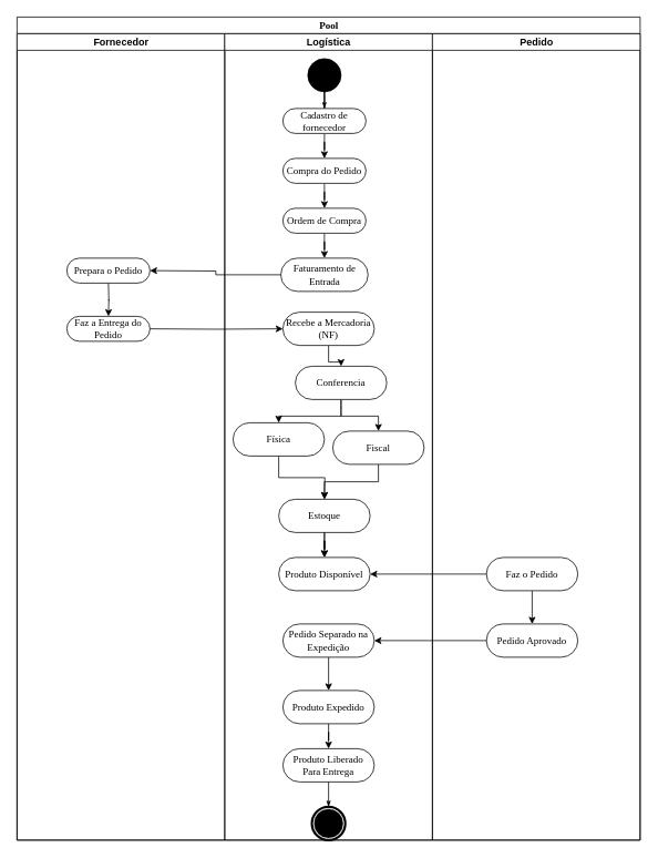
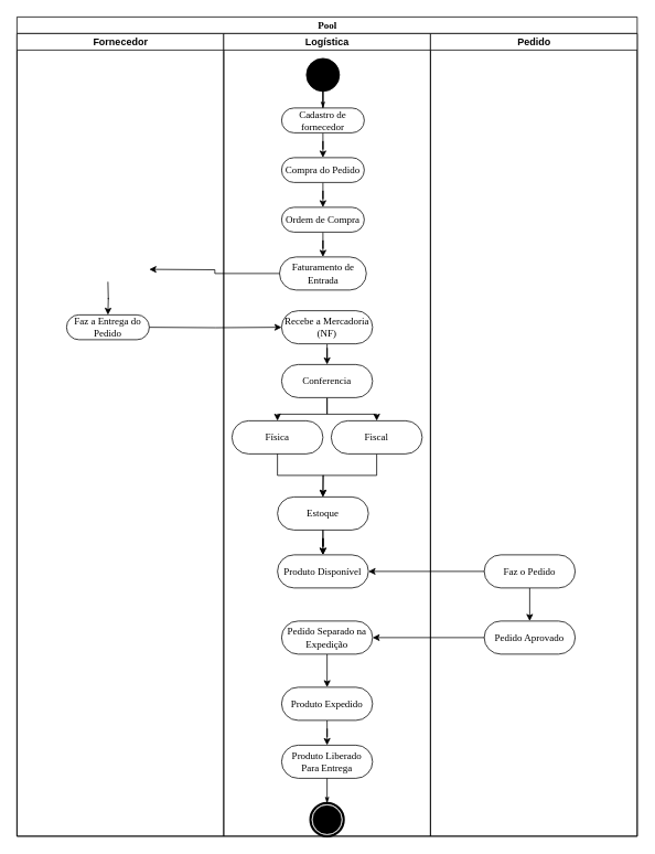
  <mxCell id="0" />
  <mxCell id="1" parent="0" />
  <mxCell id="2" value="Pool" style="swimlane;html=1;childLayout=stackLayout;startSize=20;rounded=0;shadow=0;comic=0;labelBackgroundColor=none;strokeWidth=1;fontFamily=Verdana;fontSize=12;align=center;" parent="1" vertex="1"><mxGeometry x="20" y="20" width="750" height="990" as="geometry" /></mxCell>
  <mxCell id="3" value="Fornecedor" style="swimlane;html=1;startSize=20;" parent="2" vertex="1"><mxGeometry y="20" width="250" height="970" as="geometry" /></mxCell>
  <mxCell id="4" style="edgeStyle=orthogonalEdgeStyle;rounded=0;orthogonalLoop=1;jettySize=auto;html=1;" parent="3" edge="1"><mxGeometry relative="1" as="geometry"><mxPoint x="110" y="300" as="sourcePoint" /><mxPoint x="110" y="340" as="targetPoint" /></mxGeometry></mxCell>
  <mxCell id="5" value="Faz a Entrega do Pedido" style="rounded=1;whiteSpace=wrap;html=1;shadow=0;comic=0;labelBackgroundColor=none;strokeWidth=1;fontFamily=Verdana;fontSize=12;align=center;arcSize=50;" parent="3" vertex="1"><mxGeometry x="60" y="340" width="100" height="30" as="geometry" /></mxCell>
- <mxCell id="6" value="Prepara o Pedido" style="rounded=1;whiteSpace=wrap;html=1;shadow=0;comic=0;labelBackgroundColor=none;strokeWidth=1;fontFamily=Verdana;fontSize=12;align=center;arcSize=50;" parent="3" vertex="1"><mxGeometry x="60" y="270" width="100" height="30" as="geometry" /></mxCell>
  <mxCell id="7" style="edgeStyle=orthogonalEdgeStyle;rounded=0;orthogonalLoop=1;jettySize=auto;html=1;entryX=0;entryY=0.5;entryDx=0;entryDy=0;" parent="2" target="22" edge="1"><mxGeometry relative="1" as="geometry"><mxPoint x="160" y="375" as="sourcePoint" /></mxGeometry></mxCell>
  <mxCell id="8" value="Logística" style="swimlane;html=1;startSize=20;" parent="2" vertex="1"><mxGeometry x="250" y="20" width="250" height="970" as="geometry" /></mxCell>
  <mxCell id="9" style="edgeStyle=orthogonalEdgeStyle;rounded=0;orthogonalLoop=1;jettySize=auto;html=1;" parent="8" source="16" target="15" edge="1"><mxGeometry relative="1" as="geometry" /></mxCell>
  <mxCell id="10" style="edgeStyle=orthogonalEdgeStyle;rounded=0;orthogonalLoop=1;jettySize=auto;html=1;entryX=0.5;entryY=0;entryDx=0;entryDy=0;" parent="8" source="12" target="32" edge="1"><mxGeometry relative="1" as="geometry" /></mxCell>
  <mxCell id="11" style="edgeStyle=orthogonalEdgeStyle;rounded=0;orthogonalLoop=1;jettySize=auto;html=1;entryX=0.5;entryY=0;entryDx=0;entryDy=0;" parent="8" source="12" target="23" edge="1"><mxGeometry relative="1" as="geometry" /></mxCell>
- <mxCell id="12" value="Conferencia" style="rounded=1;whiteSpace=wrap;html=1;shadow=0;comic=0;labelBackgroundColor=none;strokeWidth=1;fontFamily=Verdana;fontSize=12;align=center;arcSize=50;" parent="8" vertex="1"><mxGeometry x="85" y="400" width="110" height="40" as="geometry" /></mxCell>
+ <mxCell id="12" value="Conferencia" style="rounded=1;whiteSpace=wrap;html=1;shadow=0;comic=0;labelBackgroundColor=none;strokeWidth=1;fontFamily=Verdana;fontSize=12;align=center;arcSize=50;" parent="8" vertex="1"><mxGeometry x="70" y="400" width="110" height="40" as="geometry" /></mxCell>
  <mxCell id="13" value="" style="ellipse;whiteSpace=wrap;html=1;rounded=0;shadow=0;comic=0;labelBackgroundColor=none;strokeWidth=1;fillColor=#000000;fontFamily=Verdana;fontSize=12;align=center;" parent="8" vertex="1"><mxGeometry x="100" y="30" width="40" height="40" as="geometry" /></mxCell>
  <mxCell id="14" style="edgeStyle=orthogonalEdgeStyle;rounded=0;orthogonalLoop=1;jettySize=auto;html=1;" parent="8" source="15" target="20" edge="1"><mxGeometry relative="1" as="geometry" /></mxCell>
  <mxCell id="15" value="Ordem de Compra" style="rounded=1;whiteSpace=wrap;html=1;shadow=0;comic=0;labelBackgroundColor=none;strokeWidth=1;fontFamily=Verdana;fontSize=12;align=center;arcSize=50;" parent="8" vertex="1"><mxGeometry x="70" y="210" width="100" height="30" as="geometry" /></mxCell>
  <mxCell id="16" value="Compra do Pedido" style="rounded=1;whiteSpace=wrap;html=1;shadow=0;comic=0;labelBackgroundColor=none;strokeWidth=1;fontFamily=Verdana;fontSize=12;align=center;arcSize=50;" parent="8" vertex="1"><mxGeometry x="70" y="150" width="100" height="30" as="geometry" /></mxCell>
  <mxCell id="17" style="edgeStyle=orthogonalEdgeStyle;rounded=0;orthogonalLoop=1;jettySize=auto;html=1;" parent="8" source="18" target="16" edge="1"><mxGeometry relative="1" as="geometry" /></mxCell>
  <mxCell id="18" value="Cadastro de fornecedor" style="rounded=1;whiteSpace=wrap;html=1;shadow=0;comic=0;labelBackgroundColor=none;strokeWidth=1;fontFamily=Verdana;fontSize=12;align=center;arcSize=50;" parent="8" vertex="1"><mxGeometry x="70" y="90" width="100" height="30" as="geometry" /></mxCell>
  <mxCell id="19" style="edgeStyle=orthogonalEdgeStyle;rounded=0;html=1;labelBackgroundColor=none;startArrow=none;startFill=0;startSize=5;endArrow=classicThin;endFill=1;endSize=5;jettySize=auto;orthogonalLoop=1;strokeWidth=1;fontFamily=Verdana;fontSize=12" parent="8" source="13" target="18" edge="1"><mxGeometry relative="1" as="geometry" /></mxCell>
  <mxCell id="20" value="Faturamento de Entrada" style="rounded=1;whiteSpace=wrap;html=1;shadow=0;comic=0;labelBackgroundColor=none;strokeWidth=1;fontFamily=Verdana;fontSize=12;align=center;arcSize=50;" parent="8" vertex="1"><mxGeometry x="67.5" y="270" width="105" height="40" as="geometry" /></mxCell>
  <mxCell id="21" style="edgeStyle=orthogonalEdgeStyle;rounded=0;orthogonalLoop=1;jettySize=auto;html=1;entryX=0.5;entryY=0;entryDx=0;entryDy=0;" parent="8" source="22" target="12" edge="1"><mxGeometry relative="1" as="geometry" /></mxCell>
  <mxCell id="22" value="Recebe a Mercadoria (NF)" style="rounded=1;whiteSpace=wrap;html=1;shadow=0;comic=0;labelBackgroundColor=none;strokeWidth=1;fontFamily=Verdana;fontSize=12;align=center;arcSize=50;" parent="8" vertex="1"><mxGeometry x="70" y="335" width="110" height="40" as="geometry" /></mxCell>
  <mxCell id="23" value="Física" style="rounded=1;whiteSpace=wrap;html=1;shadow=0;comic=0;labelBackgroundColor=none;strokeWidth=1;fontFamily=Verdana;fontSize=12;align=center;arcSize=50;" parent="8" vertex="1"><mxGeometry x="10" y="468" width="110" height="40" as="geometry" /></mxCell>
  <mxCell id="24" value="Estoque" style="rounded=1;whiteSpace=wrap;html=1;shadow=0;comic=0;labelBackgroundColor=none;strokeWidth=1;fontFamily=Verdana;fontSize=12;align=center;arcSize=50;" vertex="1" parent="8"><mxGeometry x="65" y="560" width="110" height="40" as="geometry" /></mxCell>
  <mxCell id="25" style="edgeStyle=orthogonalEdgeStyle;rounded=0;orthogonalLoop=1;jettySize=auto;html=1;exitX=0.5;exitY=1;exitDx=0;exitDy=0;" edge="1" parent="8" source="32" target="24"><mxGeometry relative="1" as="geometry" /></mxCell>
  <mxCell id="26" style="edgeStyle=orthogonalEdgeStyle;rounded=0;orthogonalLoop=1;jettySize=auto;html=1;entryX=0.5;entryY=0;entryDx=0;entryDy=0;" edge="1" parent="8" source="27" target="29"><mxGeometry relative="1" as="geometry" /></mxCell>
  <mxCell id="27" value="Pedido Separado na Expedição" style="rounded=1;whiteSpace=wrap;html=1;shadow=0;comic=0;labelBackgroundColor=none;strokeWidth=1;fontFamily=Verdana;fontSize=12;align=center;arcSize=50;" vertex="1" parent="8"><mxGeometry x="70" y="710" width="110" height="40" as="geometry" /></mxCell>
  <mxCell id="28" style="edgeStyle=orthogonalEdgeStyle;rounded=0;orthogonalLoop=1;jettySize=auto;html=1;" edge="1" parent="8" source="29" target="30"><mxGeometry relative="1" as="geometry" /></mxCell>
  <mxCell id="29" value="Produto Expedido" style="rounded=1;whiteSpace=wrap;html=1;shadow=0;comic=0;labelBackgroundColor=none;strokeWidth=1;fontFamily=Verdana;fontSize=12;align=center;arcSize=50;" vertex="1" parent="8"><mxGeometry x="70" y="790" width="110" height="40" as="geometry" /></mxCell>
  <mxCell id="30" value="Produto Liberado Para Entrega" style="rounded=1;whiteSpace=wrap;html=1;shadow=0;comic=0;labelBackgroundColor=none;strokeWidth=1;fontFamily=Verdana;fontSize=12;align=center;arcSize=50;" vertex="1" parent="8"><mxGeometry x="70" y="860" width="110" height="40" as="geometry" /></mxCell>
  <mxCell id="31" value="" style="shape=mxgraph.bpmn.shape;html=1;verticalLabelPosition=bottom;labelBackgroundColor=#ffffff;verticalAlign=top;perimeter=ellipsePerimeter;outline=end;symbol=terminate;rounded=0;shadow=0;comic=0;strokeWidth=1;fontFamily=Verdana;fontSize=12;align=center;" parent="8" vertex="1"><mxGeometry x="105" y="930" width="40" height="40" as="geometry" /></mxCell>
- <mxCell id="32" value="Fiscal" style="rounded=1;whiteSpace=wrap;html=1;shadow=0;comic=0;labelBackgroundColor=none;strokeWidth=1;fontFamily=Verdana;fontSize=12;align=center;arcSize=50;" parent="8" vertex="1"><mxGeometry x="130" y="478" width="110" height="40" as="geometry" /></mxCell>
+ <mxCell id="32" value="Fiscal" style="rounded=1;whiteSpace=wrap;html=1;shadow=0;comic=0;labelBackgroundColor=none;strokeWidth=1;fontFamily=Verdana;fontSize=12;align=center;arcSize=50;" parent="8" vertex="1"><mxGeometry x="130" y="468" width="110" height="40" as="geometry" /></mxCell>
  <mxCell id="33" style="edgeStyle=none;rounded=0;html=1;labelBackgroundColor=none;startArrow=none;startFill=0;startSize=5;endArrow=classicThin;endFill=1;endSize=5;jettySize=auto;orthogonalLoop=1;strokeWidth=1;fontFamily=Verdana;fontSize=12;exitX=0.5;exitY=1;exitDx=0;exitDy=0;" parent="8" source="30" target="31" edge="1"><mxGeometry relative="1" as="geometry"><mxPoint x="370" y="890" as="sourcePoint" /></mxGeometry></mxCell>
  <mxCell id="34" style="edgeStyle=orthogonalEdgeStyle;rounded=0;orthogonalLoop=1;jettySize=auto;html=1;" parent="2" source="20" edge="1"><mxGeometry relative="1" as="geometry"><mxPoint x="160" y="305" as="targetPoint" /></mxGeometry></mxCell>
  <mxCell id="35" value="Pedido" style="swimlane;html=1;startSize=20;" parent="2" vertex="1"><mxGeometry x="500" y="20" width="250" height="970" as="geometry" /></mxCell>
  <mxCell id="36" style="edgeStyle=orthogonalEdgeStyle;rounded=0;orthogonalLoop=1;jettySize=auto;html=1;" edge="1" parent="35" source="37" target="38"><mxGeometry relative="1" as="geometry" /></mxCell>
  <mxCell id="37" value="Faz o Pedido" style="rounded=1;whiteSpace=wrap;html=1;shadow=0;comic=0;labelBackgroundColor=none;strokeWidth=1;fontFamily=Verdana;fontSize=12;align=center;arcSize=50;" vertex="1" parent="35"><mxGeometry x="65" y="630" width="110" height="40" as="geometry" /></mxCell>
  <mxCell id="38" value="Pedido Aprovado" style="rounded=1;whiteSpace=wrap;html=1;shadow=0;comic=0;labelBackgroundColor=none;strokeWidth=1;fontFamily=Verdana;fontSize=12;align=center;arcSize=50;" vertex="1" parent="35"><mxGeometry x="65" y="710" width="110" height="40" as="geometry" /></mxCell>
  <mxCell id="39" style="edgeStyle=orthogonalEdgeStyle;rounded=0;orthogonalLoop=1;jettySize=auto;html=1;entryX=1;entryY=0.5;entryDx=0;entryDy=0;" edge="1" parent="2" source="38" target="27"><mxGeometry relative="1" as="geometry" /></mxCell>
  <mxCell id="40" style="edgeStyle=orthogonalEdgeStyle;rounded=0;orthogonalLoop=1;jettySize=auto;html=1;" edge="1" parent="1" source="23"><mxGeometry relative="1" as="geometry"><mxPoint x="390" y="600" as="targetPoint" /></mxGeometry></mxCell>
  <mxCell id="41" value="Produto Disponível" style="rounded=1;whiteSpace=wrap;html=1;shadow=0;comic=0;labelBackgroundColor=none;strokeWidth=1;fontFamily=Verdana;fontSize=12;align=center;arcSize=50;" vertex="1" parent="1"><mxGeometry x="335" y="670" width="110" height="40" as="geometry" /></mxCell>
  <mxCell id="42" value="" style="edgeStyle=orthogonalEdgeStyle;rounded=0;orthogonalLoop=1;jettySize=auto;html=1;" edge="1" parent="1" source="24" target="41"><mxGeometry relative="1" as="geometry"><mxPoint x="390" y="640" as="sourcePoint" /><mxPoint x="390" y="710" as="targetPoint" /></mxGeometry></mxCell>
  <mxCell id="43" style="edgeStyle=orthogonalEdgeStyle;rounded=0;orthogonalLoop=1;jettySize=auto;html=1;entryX=0.5;entryY=0;entryDx=0;entryDy=0;" edge="1" parent="1" source="24" target="41"><mxGeometry relative="1" as="geometry" /></mxCell>
  <mxCell id="44" style="edgeStyle=orthogonalEdgeStyle;rounded=0;orthogonalLoop=1;jettySize=auto;html=1;entryX=1;entryY=0.5;entryDx=0;entryDy=0;" edge="1" parent="1" source="37" target="41"><mxGeometry relative="1" as="geometry" /></mxCell>
